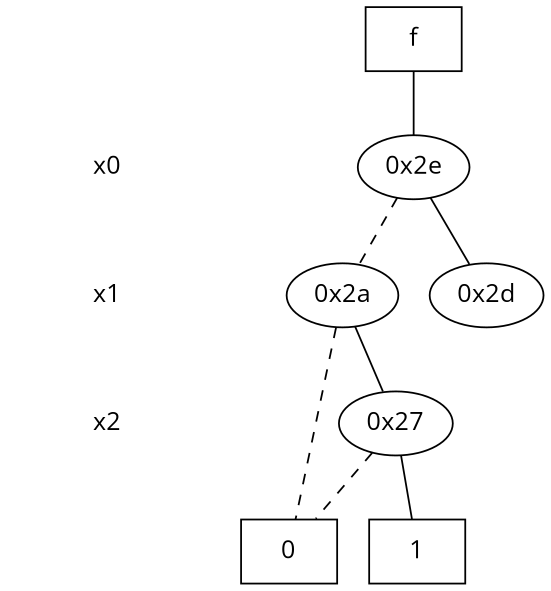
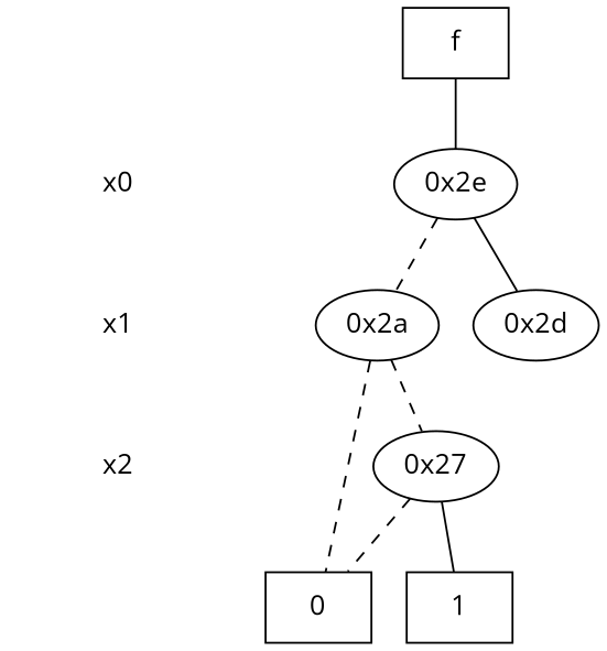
  digraph {
    fontname="Open Sans"
    node [fontname="Open Sans"]
    edge [dir=none fontname="Open Sans"]
    "CONST NODES" [shape=plaintext style=invis]
    " x0 " [shape=plaintext]
    " x1 " [shape=plaintext]
    " x2 " [shape=plaintext]
    "  f  " [shape=box]
    "0x2e"
    "0x2a"
    "0x2d"
    "0x27"
    n10 [label=0 shape=box]
    n11 [label=1 shape=box]
    subgraph sub_1 {
      "CONST NODES"
      " x0 "
      " x1 "
      " x2 "
    }
    subgraph sub_2 {
      rank=same
      "  f  "
    }
    subgraph sub_3 {
      rank=same
      " x0 "
      "0x2e"
    }
    subgraph sub_4 {
      rank=same
      " x1 "
      "0x2a"
      "0x2d"
    }
    subgraph sub_5 {
      rank=same
      " x2 "
      "0x27"
    }
    subgraph sub_6 {
      rank=same
      "CONST NODES"
      subgraph sub_7 {
        rank=same
        n10
        n11
      }
    }
    " x0 " -> " x1 " [style=invis]
    " x1 " -> " x2 " [style=invis]
    " x2 " -> "CONST NODES" [style=invis]
    "  f  " -> "0x2e" [style=solid]
    "0x2e" -> "0x2a" [style=dashed]
    "0x2e" -> "0x2d"
-   "0x2a" -> "0x27"
+   "0x2a" -> "0x27" [style=dashed]
    "0x2a" -> n10 [style=dashed]
    "0x27" -> n10 [style=dashed]
    "0x27" -> n11
  }
